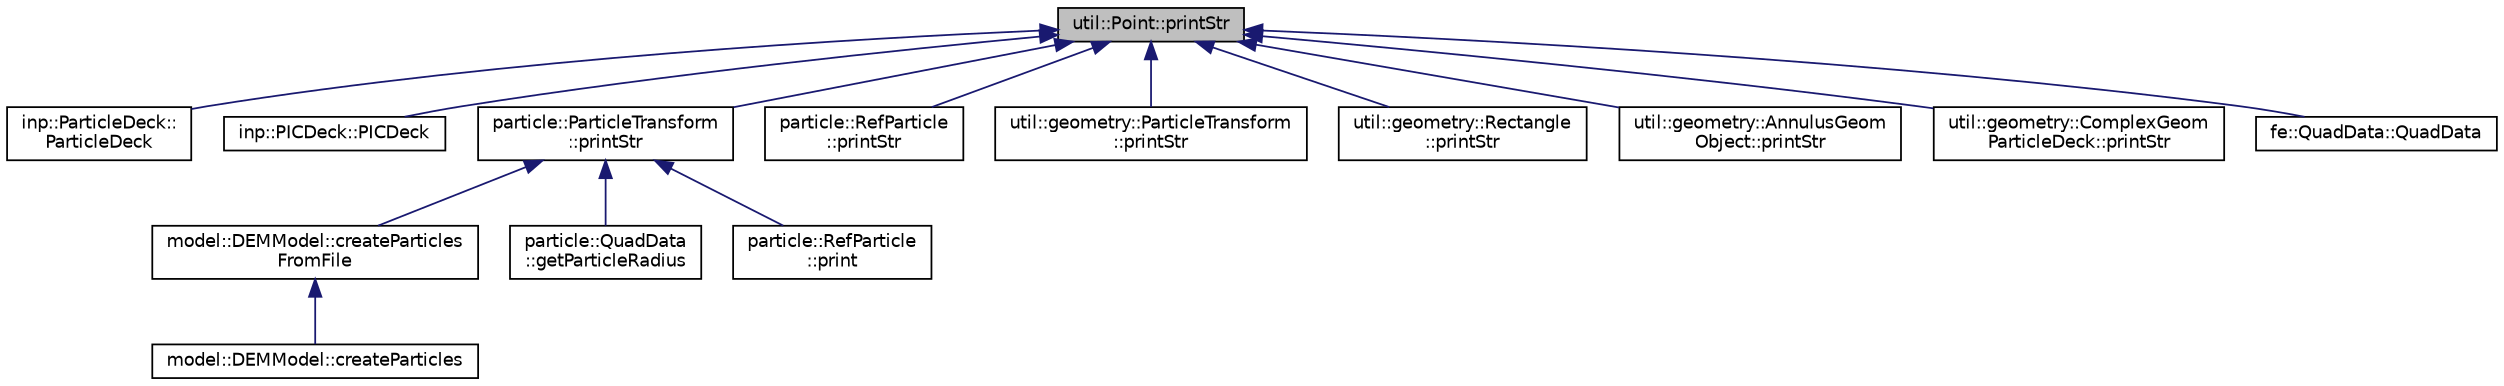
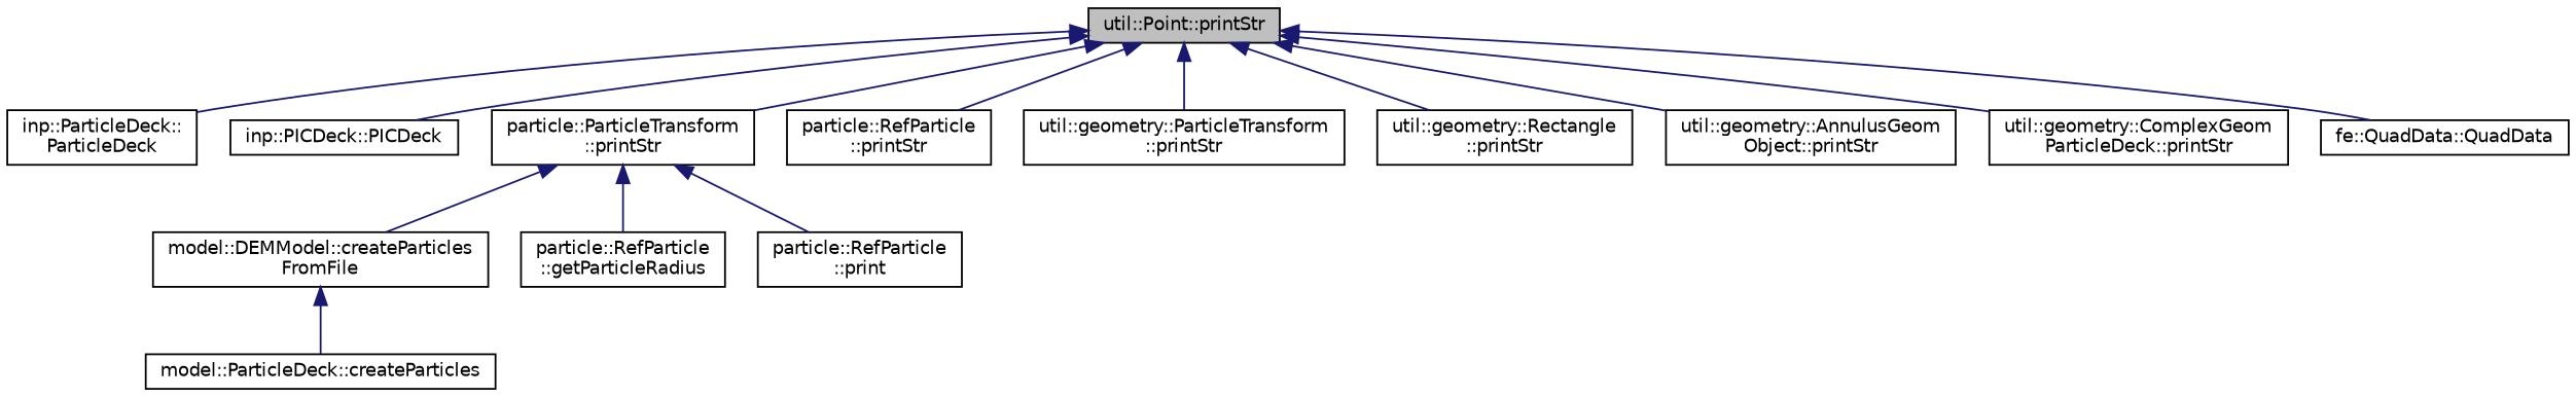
  digraph {
    rankdir=TB
    node [color=black fillcolor=white fontname=Helvetica fontsize=10 shape=record style=filled]
    edge [color=midnightblue dir=back fontname=Helvetica fontsize=10 labelfontname=Helvetica labelfontsize=10 style=solid]
    n1 [fillcolor=grey75 fontcolor=black height=0.2 label="util::Point::printStr" width=0.4]
    n2 [height=0.2 label="inp::ParticleDeck::\lParticleDeck" width=0.4]
    n3 [height=0.2 label="inp::PICDeck::PICDeck" width=0.4]
    n4 [height=0.2 label="particle::ParticleTransform\l::printStr" width=0.4]
    n5 [height=0.2 label="particle::RefParticle\l::printStr" width=0.4]
    n6 [height=0.2 label="util::geometry::ParticleTransform\l::printStr" width=0.4]
    n7 [height=0.2 label="util::geometry::Rectangle\l::printStr" width=0.4]
    n8 [height=0.2 label="util::geometry::AnnulusGeom\lObject::printStr" width=0.4]
    n9 [height=0.2 label="util::geometry::ComplexGeom\lParticleDeck::printStr" width=0.4]
    n10 [height=0.2 label="fe::QuadData::QuadData" width=0.4]
    n11 [height=0.2 label="model::DEMModel::createParticles\lFromFile" width=0.4]
-   n12 [height=0.2 label="particle::QuadData\l::getParticleRadius" width=0.4]
+   n12 [height=0.2 label="particle::RefParticle\l::getParticleRadius" width=0.4]
    n13 [height=0.2 label="particle::RefParticle\l::print" width=0.4]
-   n14 [height=0.2 label="model::DEMModel::createParticles" width=0.4]
+   n14 [height=0.2 label="model::ParticleDeck::createParticles" width=0.4]
    n1 -> n2
    n1 -> n3
    n1 -> n4
    n1 -> n5
    n1 -> n6
    n1 -> n7
    n1 -> n8
    n1 -> n9
    n1 -> n10
    n4 -> n11
    n4 -> n12
    n4 -> n13
    n11 -> n14
  }
